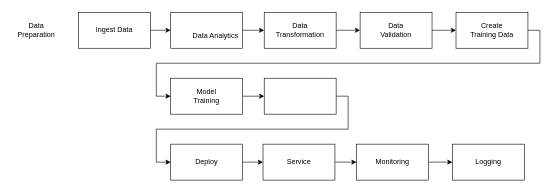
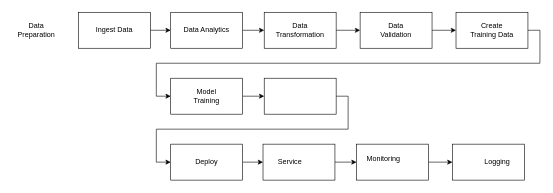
  <mxCell id="0" />
  <mxCell id="1" parent="0" />
  <mxCell id="2" style="edgeStyle=orthogonalEdgeStyle;rounded=0;orthogonalLoop=1;jettySize=auto;html=1;exitX=1;exitY=0.5;exitDx=0;exitDy=0;entryX=0;entryY=0.5;entryDx=0;entryDy=0;" edge="1" parent="1" source="3" target="6"><mxGeometry relative="1" as="geometry" /></mxCell>
  <mxCell id="3" value="" style="rounded=0;whiteSpace=wrap;html=1;" vertex="1" parent="1"><mxGeometry x="130" y="20" width="120" height="60" as="geometry" /></mxCell>
  <mxCell id="4" value="Ingest Data" style="text;html=1;strokeColor=none;fillColor=none;align=center;verticalAlign=middle;whiteSpace=wrap;rounded=0;" vertex="1" parent="1"><mxGeometry x="150" y="35" width="80" height="30" as="geometry" /></mxCell>
  <mxCell id="5" style="edgeStyle=orthogonalEdgeStyle;rounded=0;orthogonalLoop=1;jettySize=auto;html=1;exitX=1;exitY=0.5;exitDx=0;exitDy=0;entryX=0;entryY=0.5;entryDx=0;entryDy=0;" edge="1" parent="1" source="6" target="9"><mxGeometry relative="1" as="geometry" /></mxCell>
  <mxCell id="6" value="" style="rounded=0;whiteSpace=wrap;html=1;" vertex="1" parent="1"><mxGeometry x="284" y="20" width="120" height="60" as="geometry" /></mxCell>
- <mxCell id="7" value="Data Analytics" style="text;html=1;strokeColor=none;fillColor=none;align=center;verticalAlign=middle;whiteSpace=wrap;rounded=0;" vertex="1" parent="1"><mxGeometry x="319" y="45" width="80" height="30" as="geometry" /></mxCell>
+ <mxCell id="7" value="Data Analytics" style="text;html=1;strokeColor=none;fillColor=none;align=center;verticalAlign=middle;whiteSpace=wrap;rounded=0;" vertex="1" parent="1"><mxGeometry x="304" y="35" width="80" height="30" as="geometry" /></mxCell>
  <mxCell id="8" style="edgeStyle=orthogonalEdgeStyle;rounded=0;orthogonalLoop=1;jettySize=auto;html=1;exitX=1;exitY=0.5;exitDx=0;exitDy=0;entryX=0;entryY=0.5;entryDx=0;entryDy=0;" edge="1" parent="1" source="9" target="12"><mxGeometry relative="1" as="geometry" /></mxCell>
  <mxCell id="9" value="" style="rounded=0;whiteSpace=wrap;html=1;" vertex="1" parent="1"><mxGeometry x="440" y="20" width="120" height="60" as="geometry" /></mxCell>
  <mxCell id="10" value="Data Transformation" style="text;html=1;strokeColor=none;fillColor=none;align=center;verticalAlign=middle;whiteSpace=wrap;rounded=0;" vertex="1" parent="1"><mxGeometry x="460" y="35" width="80" height="30" as="geometry" /></mxCell>
  <mxCell id="11" style="edgeStyle=orthogonalEdgeStyle;rounded=0;orthogonalLoop=1;jettySize=auto;html=1;exitX=1;exitY=0.5;exitDx=0;exitDy=0;entryX=0;entryY=0.5;entryDx=0;entryDy=0;" edge="1" parent="1" source="12" target="15"><mxGeometry relative="1" as="geometry" /></mxCell>
  <mxCell id="12" value="" style="rounded=0;whiteSpace=wrap;html=1;" vertex="1" parent="1"><mxGeometry x="600" y="20" width="120" height="60" as="geometry" /></mxCell>
  <mxCell id="13" value="Data Validation" style="text;html=1;strokeColor=none;fillColor=none;align=center;verticalAlign=middle;whiteSpace=wrap;rounded=0;" vertex="1" parent="1"><mxGeometry x="620" y="35" width="80" height="30" as="geometry" /></mxCell>
  <mxCell id="14" style="edgeStyle=orthogonalEdgeStyle;rounded=0;orthogonalLoop=1;jettySize=auto;html=1;exitX=1;exitY=0.5;exitDx=0;exitDy=0;entryX=0;entryY=0.5;entryDx=0;entryDy=0;" edge="1" parent="1" source="15" target="19"><mxGeometry relative="1" as="geometry"><mxPoint x="230" y="150" as="targetPoint" /><Array as="points"><mxPoint x="900" y="50" /><mxPoint x="900" y="105" /><mxPoint x="260" y="105" /><mxPoint x="260" y="160" /></Array></mxGeometry></mxCell>
  <mxCell id="15" value="" style="rounded=0;whiteSpace=wrap;html=1;" vertex="1" parent="1"><mxGeometry x="760" y="20" width="120" height="60" as="geometry" /></mxCell>
  <mxCell id="16" value="Create Training Data" style="text;html=1;strokeColor=none;fillColor=none;align=center;verticalAlign=middle;whiteSpace=wrap;rounded=0;" vertex="1" parent="1"><mxGeometry x="780" y="35" width="80" height="30" as="geometry" /></mxCell>
  <mxCell id="17" value="Data Preparation" style="text;html=1;strokeColor=none;fillColor=none;align=center;verticalAlign=middle;whiteSpace=wrap;rounded=0;" vertex="1" parent="1"><mxGeometry x="20" y="35" width="80" height="30" as="geometry" /></mxCell>
  <mxCell id="18" style="edgeStyle=orthogonalEdgeStyle;rounded=0;orthogonalLoop=1;jettySize=auto;html=1;exitX=1;exitY=0.5;exitDx=0;exitDy=0;entryX=0;entryY=0.5;entryDx=0;entryDy=0;" edge="1" parent="1" source="19" target="22"><mxGeometry relative="1" as="geometry" /></mxCell>
  <mxCell id="19" value="" style="rounded=0;whiteSpace=wrap;html=1;" vertex="1" parent="1"><mxGeometry x="284" y="130" width="120" height="60" as="geometry" /></mxCell>
  <mxCell id="20" value="Model Training" style="text;html=1;strokeColor=none;fillColor=none;align=center;verticalAlign=middle;whiteSpace=wrap;rounded=0;" vertex="1" parent="1"><mxGeometry x="304" y="145" width="80" height="30" as="geometry" /></mxCell>
  <mxCell id="21" style="edgeStyle=orthogonalEdgeStyle;rounded=0;orthogonalLoop=1;jettySize=auto;html=1;exitX=1;exitY=0.5;exitDx=0;exitDy=0;entryX=0;entryY=0.5;entryDx=0;entryDy=0;" edge="1" parent="1" source="22" target="24"><mxGeometry relative="1" as="geometry"><Array as="points"><mxPoint x="580" y="160" /><mxPoint x="580" y="215" /><mxPoint x="260" y="215" /><mxPoint x="260" y="270" /></Array></mxGeometry></mxCell>
  <mxCell id="22" value="" style="rounded=0;whiteSpace=wrap;html=1;" vertex="1" parent="1"><mxGeometry x="440" y="130" width="120" height="60" as="geometry" /></mxCell>
  <mxCell id="23" style="edgeStyle=orthogonalEdgeStyle;rounded=0;orthogonalLoop=1;jettySize=auto;html=1;exitX=1;exitY=0.5;exitDx=0;exitDy=0;entryX=0;entryY=0.5;entryDx=0;entryDy=0;" edge="1" parent="1" source="24" target="27"><mxGeometry relative="1" as="geometry" /></mxCell>
  <mxCell id="24" value="" style="rounded=0;whiteSpace=wrap;html=1;" vertex="1" parent="1"><mxGeometry x="284" y="240" width="120" height="60" as="geometry" /></mxCell>
  <mxCell id="25" value="Deploy" style="text;html=1;strokeColor=none;fillColor=none;align=center;verticalAlign=middle;whiteSpace=wrap;rounded=0;" vertex="1" parent="1"><mxGeometry x="304" y="255" width="80" height="30" as="geometry" /></mxCell>
  <mxCell id="26" style="edgeStyle=orthogonalEdgeStyle;rounded=0;orthogonalLoop=1;jettySize=auto;html=1;exitX=1;exitY=0.5;exitDx=0;exitDy=0;entryX=0;entryY=0.5;entryDx=0;entryDy=0;" edge="1" parent="1" source="27" target="30"><mxGeometry relative="1" as="geometry" /></mxCell>
  <mxCell id="27" value="" style="rounded=0;whiteSpace=wrap;html=1;" vertex="1" parent="1"><mxGeometry x="438" y="240" width="120" height="60" as="geometry" /></mxCell>
- <mxCell id="28" value="Service" style="text;html=1;strokeColor=none;fillColor=none;align=center;verticalAlign=middle;whiteSpace=wrap;rounded=0;" vertex="1" parent="1"><mxGeometry x="458" y="255" width="80" height="30" as="geometry" /></mxCell>
+ <mxCell id="28" value="Service" style="text;html=1;strokeColor=none;fillColor=none;align=center;verticalAlign=middle;whiteSpace=wrap;rounded=0;" vertex="1" parent="1"><mxGeometry x="443" y="255" width="80" height="30" as="geometry" /></mxCell>
  <mxCell id="29" style="edgeStyle=orthogonalEdgeStyle;rounded=0;orthogonalLoop=1;jettySize=auto;html=1;exitX=1;exitY=0.5;exitDx=0;exitDy=0;entryX=0;entryY=0.5;entryDx=0;entryDy=0;" edge="1" parent="1" source="30" target="32"><mxGeometry relative="1" as="geometry" /></mxCell>
  <mxCell id="30" value="" style="rounded=0;whiteSpace=wrap;html=1;" vertex="1" parent="1"><mxGeometry x="594" y="240" width="120" height="60" as="geometry" /></mxCell>
- <mxCell id="31" value="Monitoring" style="text;html=1;strokeColor=none;fillColor=none;align=center;verticalAlign=middle;whiteSpace=wrap;rounded=0;" vertex="1" parent="1"><mxGeometry x="614" y="255" width="80" height="30" as="geometry" /></mxCell>
+ <mxCell id="31" value="Monitoring" style="text;html=1;strokeColor=none;fillColor=none;align=center;verticalAlign=middle;whiteSpace=wrap;rounded=0;" vertex="1" parent="1"><mxGeometry x="599" y="250" width="80" height="30" as="geometry" /></mxCell>
  <mxCell id="32" value="" style="rounded=0;whiteSpace=wrap;html=1;" vertex="1" parent="1"><mxGeometry x="754" y="240" width="120" height="60" as="geometry" /></mxCell>
- <mxCell id="33" value="Logging" style="text;html=1;strokeColor=none;fillColor=none;align=center;verticalAlign=middle;whiteSpace=wrap;rounded=0;" vertex="1" parent="1"><mxGeometry x="774" y="255" width="80" height="30" as="geometry" /></mxCell>
+ <mxCell id="33" value="Logging" style="text;html=1;strokeColor=none;fillColor=none;align=center;verticalAlign=middle;whiteSpace=wrap;rounded=0;" vertex="1" parent="1"><mxGeometry x="789" y="255" width="80" height="30" as="geometry" /></mxCell>
